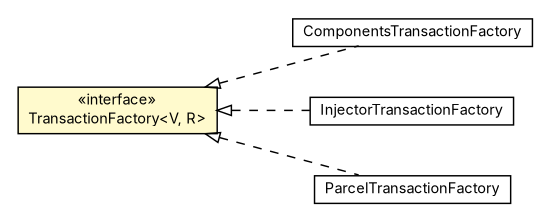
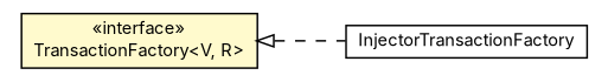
  digraph {
    fontname=Inter
    nodesep=0.25
    rankdir=LR
    ranksep=0.5
    node [fontcolor=black fontname=Inter fontsize=10.0 shape=plaintext]
    edge [arrowtail=empty dir=back fontname=Inter fontsize=10 headport=p labelfontname=Helvetica labelfontsize=10 style=dashed tailport=p]
-   n1 [label=<<table title="org.androidtransfuse.processor.ComponentsTransactionFactory" border="0" cellborder="1" cellspacing="0" cellpadding="2" port="p" href="./ComponentsTransactionFactory.html"> 		<tr><td><table border="0" cellspacing="0" cellpadding="1"> <tr><td align="center" balign="center"> ComponentsTransactionFactory </td></tr> 		</table></td></tr> 		</table>>]
    n2 [label=<<table title="org.androidtransfuse.processor.InjectorTransactionFactory" border="0" cellborder="1" cellspacing="0" cellpadding="2" port="p" href="./InjectorTransactionFactory.html"> 		<tr><td><table border="0" cellspacing="0" cellpadding="1"> <tr><td align="center" balign="center"> InjectorTransactionFactory </td></tr> 		</table></td></tr> 		</table>>]
-   n3 [label=<<table title="org.androidtransfuse.processor.ParcelTransactionFactory" border="0" cellborder="1" cellspacing="0" cellpadding="2" port="p" href="./ParcelTransactionFactory.html"> 		<tr><td><table border="0" cellspacing="0" cellpadding="1"> <tr><td align="center" balign="center"> ParcelTransactionFactory </td></tr> 		</table></td></tr> 		</table>>]
    n4 [label=<<table title="org.androidtransfuse.processor.TransactionFactory" border="0" cellborder="1" cellspacing="0" cellpadding="2" port="p" bgcolor="lemonChiffon" href="./TransactionFactory.html"> 		<tr><td><table border="0" cellspacing="0" cellpadding="1"> <tr><td align="center" balign="center"> &#171;interface&#187; </td></tr> <tr><td align="center" balign="center"> TransactionFactory&lt;V, R&gt; </td></tr> 		</table></td></tr> 		</table>>]
-   n4 -> n1
    n4 -> n2
-   n4 -> n3
  }
